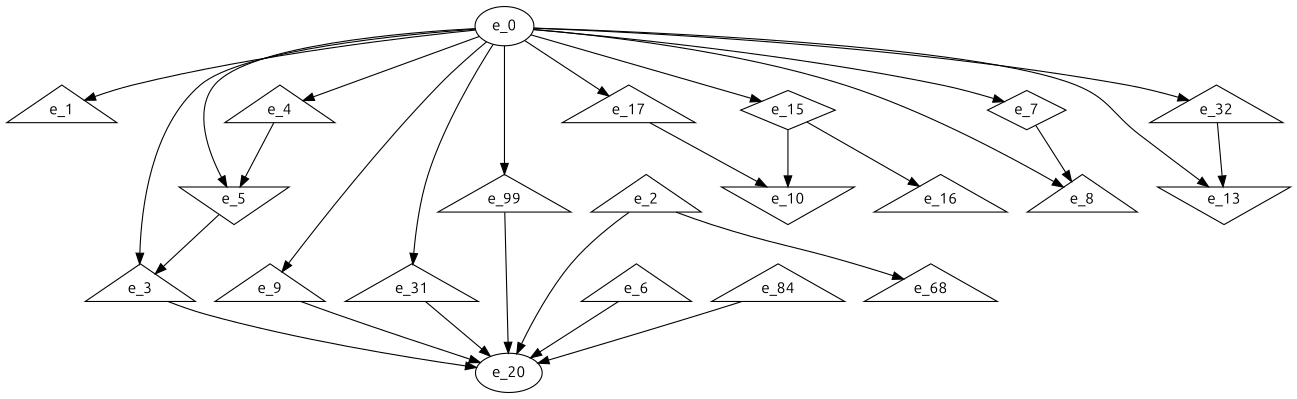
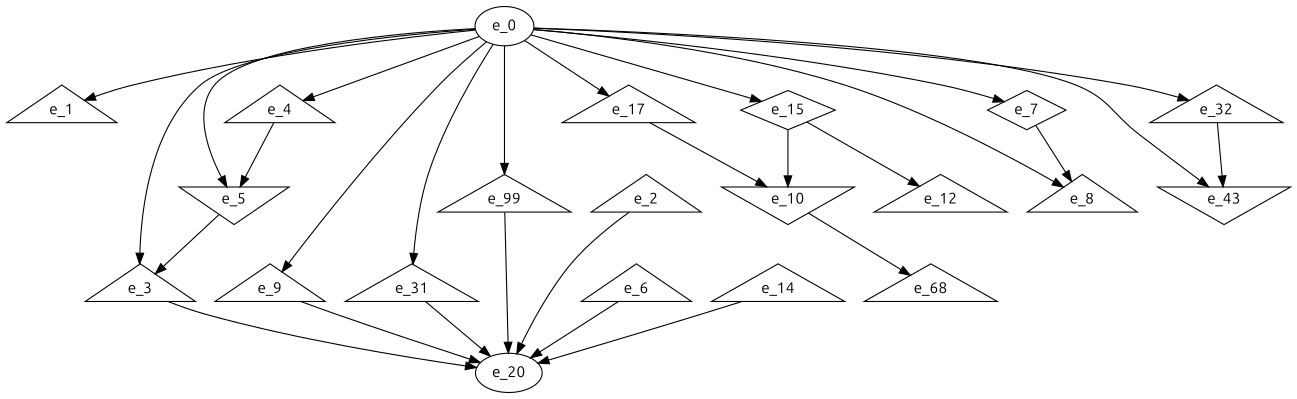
  digraph {
    fontname=Ubuntu
    node [fontname=Ubuntu shape=triangle]
    edge [fontname=Ubuntu]
    e_0 [shape=""]
    e_1
    e_3
    e_4
    e_5 [shape=invtriangle]
    e_7 [shape=diamond]
    e_9
    n8 [label=e_31]
    n9 [label=e_32]
-   e_13 [shape=invtriangle]
+   e_13 [shape=invtriangle label=e_43]
    e_15 [shape=diamond]
    e_17
    n13 [label=e_99]
    e_8
    e_20 [shape=""]
    e_2
    e_10 [shape=invtriangle]
-   e_16
+   e_16 [label=e_12]
    e_6
    n20 [label=e_68]
-   e_14 [label=e_84]
+   e_14
    e_0 -> e_1
    e_0 -> e_3
    e_0 -> e_4
    e_0 -> e_5
    e_0 -> e_7
    e_0 -> e_9
    e_0 -> n8
    e_0 -> n9
    e_0 -> e_13
    e_0 -> e_15
    e_0 -> e_17
    e_0 -> n13
    e_0 -> e_8
    e_3 -> e_20
    e_4 -> e_5
    e_5 -> e_3
    e_7 -> e_8
    e_9 -> e_20
    n8 -> e_20
    n9 -> e_13
    e_15 -> e_10
    e_15 -> e_16
    e_17 -> e_10
    n13 -> e_20
    e_2 -> e_20
-   e_2 -> n20
+   e_10 -> n20
    e_6 -> e_20
    e_14 -> e_20
  }
